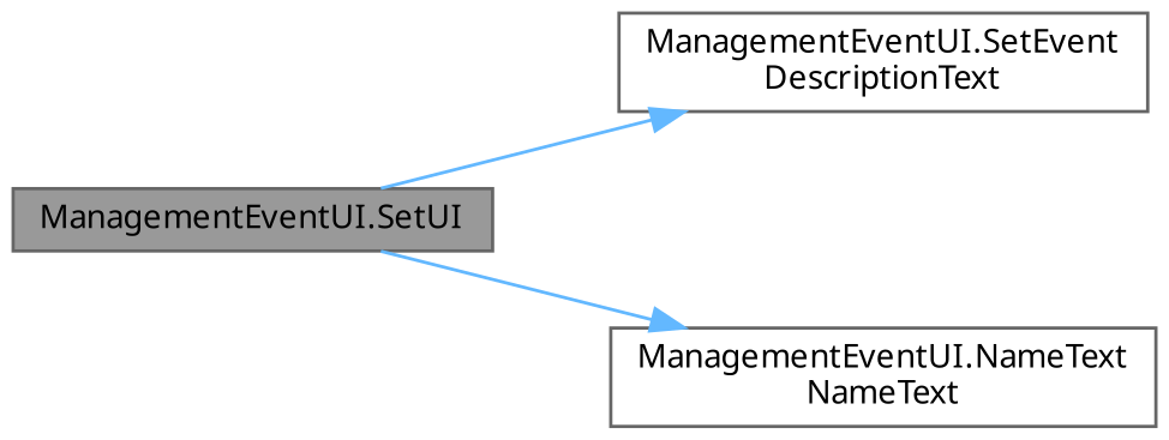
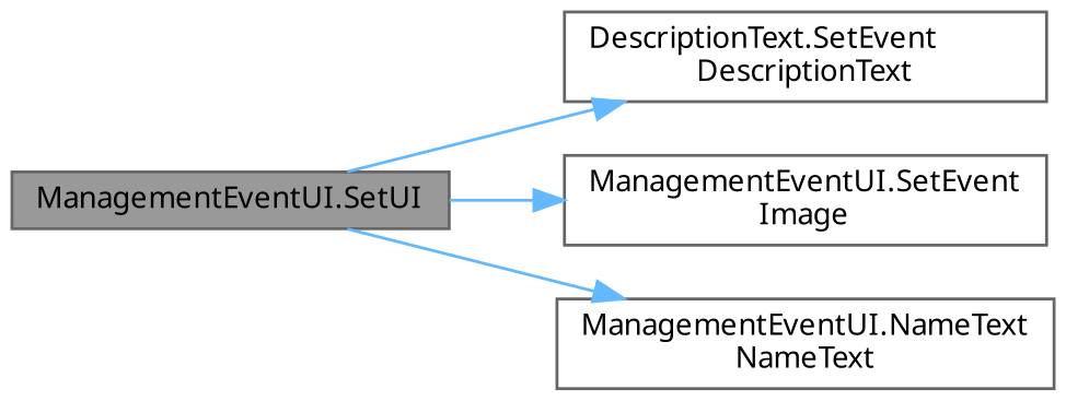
  digraph {
    fontname="Noto Sans"
    rankdir=LR
    node [color=grey40 fillcolor=white fontname="Noto Sans" fontsize=10 shape=box style=filled]
    edge [color=steelblue1 fontname="Noto Sans" fontsize=10 labelfontname=Helvetica labelfontsize=10 style=solid]
    n1 [color=gray40 fillcolor=grey60 fontcolor=black height=0.2 label="ManagementEventUI.SetUI" width=0.4]
-   n2 [height=0.2 label="ManagementEventUI.SetEvent\lDescriptionText" width=0.4]
+   n2 [height=0.2 label="DescriptionText.SetEvent\lDescriptionText" width=0.4]
+   n3 [height=0.2 label="ManagementEventUI.SetEvent\lImage" width=0.4]
    n4 [height=0.2 label="ManagementEventUI.NameText\lNameText" width=0.4]
    n1 -> n2
+   n1 -> n3
    n1 -> n4
  }
